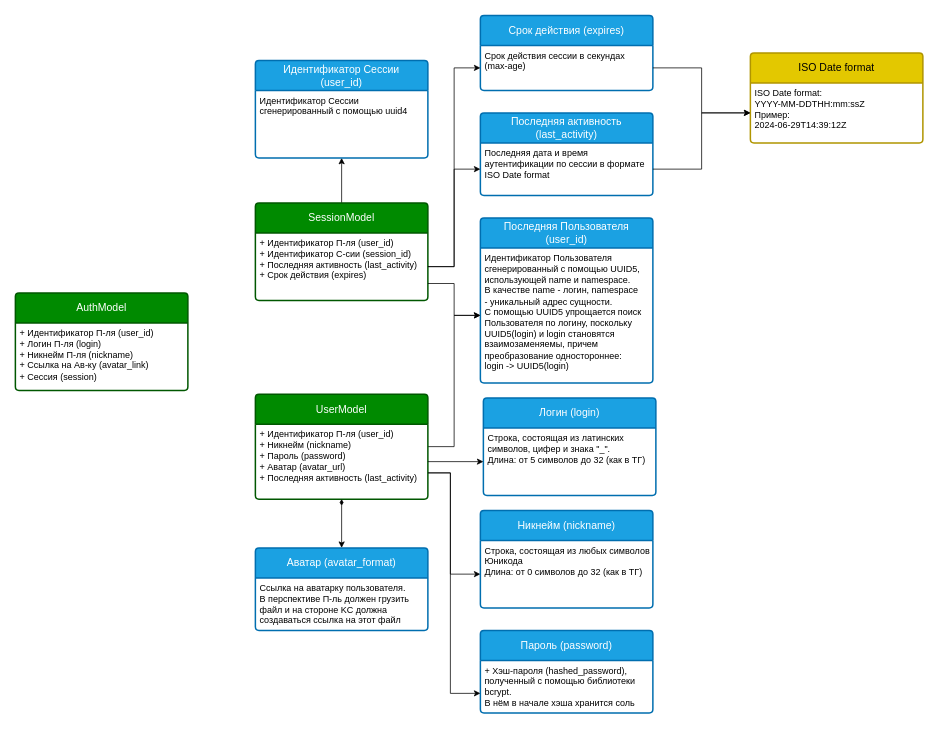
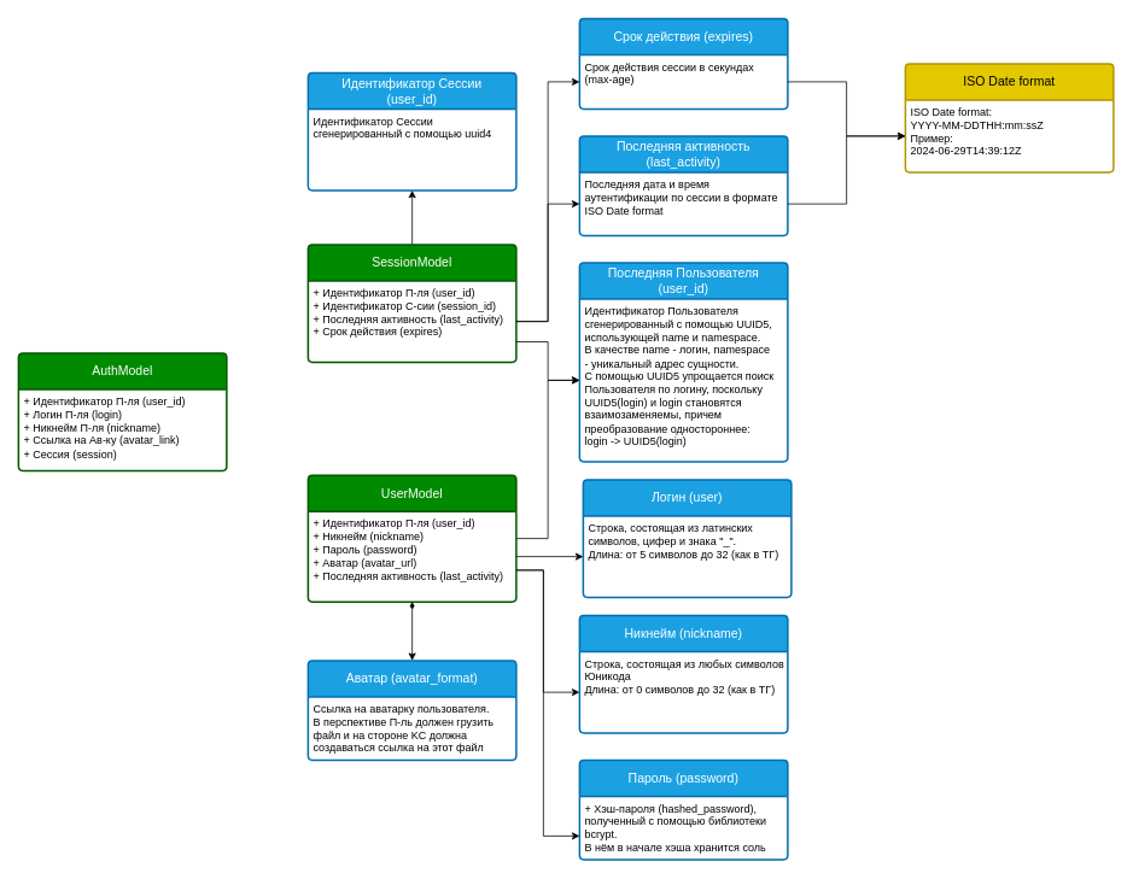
  <mxCell id="0" />
  <mxCell id="1" parent="0" />
  <mxCell id="2" style="edgeStyle=orthogonalEdgeStyle;rounded=0;orthogonalLoop=1;jettySize=auto;html=1;exitX=1;exitY=0.5;exitDx=0;exitDy=0;entryX=0;entryY=0.5;entryDx=0;entryDy=0;startArrow=none;startFill=0;" parent="1" source="4" target="10" edge="1"><mxGeometry relative="1" as="geometry" /></mxCell>
  <mxCell id="3" style="edgeStyle=orthogonalEdgeStyle;rounded=0;orthogonalLoop=1;jettySize=auto;html=1;exitX=1;exitY=0.75;exitDx=0;exitDy=0;entryX=0;entryY=0.5;entryDx=0;entryDy=0;" edge="1" parent="1" source="4" target="34"><mxGeometry relative="1" as="geometry"><Array as="points"><mxPoint x="600" y="630" /><mxPoint x="600" y="765" /></Array></mxGeometry></mxCell>
  <mxCell id="4" value="UserModel" style="swimlane;childLayout=stackLayout;horizontal=1;startSize=40;horizontalStack=0;rounded=1;fontSize=14;fontStyle=0;strokeWidth=2;resizeParent=0;resizeLast=1;shadow=0;dashed=0;align=center;arcSize=4;whiteSpace=wrap;html=1;fillColor=#008a00;fontColor=#ffffff;strokeColor=#005700;" parent="1" vertex="1"><mxGeometry x="340" y="525" width="230" height="140" as="geometry" /></mxCell>
  <mxCell id="5" value="+ Идентификатор П-ля (user_id)&lt;br&gt;+ Никнейм (nickname)&lt;br&gt;+ Пароль (password)&lt;br&gt;+ Аватар (avatar_url)&lt;br&gt;+ Последняя активность (last_activity)" style="align=left;strokeColor=none;fillColor=none;spacingLeft=4;fontSize=12;verticalAlign=top;resizable=0;rotatable=0;part=1;html=1;" parent="4" vertex="1"><mxGeometry y="40" width="230" height="100" as="geometry" /></mxCell>
  <mxCell id="6" value="Пароль (password)" style="swimlane;childLayout=stackLayout;horizontal=1;startSize=40;horizontalStack=0;rounded=1;fontSize=14;fontStyle=0;strokeWidth=2;resizeParent=0;resizeLast=1;shadow=0;dashed=0;align=center;arcSize=4;whiteSpace=wrap;html=1;fillColor=#1ba1e2;fontColor=#ffffff;strokeColor=#006EAF;" parent="1" vertex="1"><mxGeometry x="640" y="840" width="230" height="110" as="geometry" /></mxCell>
  <mxCell id="7" value="+ Хэш-пароля (hashed_password), &lt;br&gt;полученный с&amp;nbsp;помощью библиотеки &lt;br&gt;bcrypt. &lt;br&gt;В нём в начале хэша хранится соль" style="align=left;strokeColor=none;fillColor=none;spacingLeft=4;fontSize=12;verticalAlign=top;resizable=0;rotatable=0;part=1;html=1;" parent="6" vertex="1"><mxGeometry y="40" width="230" height="70" as="geometry" /></mxCell>
  <mxCell id="8" value="" style="edgeStyle=orthogonalEdgeStyle;rounded=0;orthogonalLoop=1;jettySize=auto;html=1;startArrow=none;startFill=0;strokeWidth=1;" parent="1" edge="1"><mxGeometry relative="1" as="geometry"><Array as="points"><mxPoint x="570" y="630" /><mxPoint x="600" y="630" /><mxPoint x="600" y="924" /></Array><mxPoint x="570" y="630" as="sourcePoint" /><mxPoint x="640" y="923.966" as="targetPoint" /></mxGeometry></mxCell>
  <mxCell id="9" value="Последняя Пользователя&lt;br&gt;(user_id)" style="swimlane;childLayout=stackLayout;horizontal=1;startSize=40;horizontalStack=0;rounded=1;fontSize=14;fontStyle=0;strokeWidth=2;resizeParent=0;resizeLast=1;shadow=0;dashed=0;align=center;arcSize=4;whiteSpace=wrap;html=1;fillColor=#1ba1e2;fontColor=#ffffff;strokeColor=#006EAF;" parent="1" vertex="1"><mxGeometry x="640" y="290" width="230" height="220" as="geometry" /></mxCell>
  <mxCell id="10" value="Идентификатор Пользователя&lt;br&gt;сгенерированный с помощью UUID5,&lt;br&gt;использующей name и namespace.&lt;br&gt;В качестве name - логин, namespace&lt;br&gt;- уникальный адрес сущности.&lt;br&gt;С помощью UUID5 упрощается поиск&lt;br&gt;Пользователя по логину, поскольку&lt;br&gt;UUID5(login) и login становятся&lt;br&gt;взаимозаменяемы, причем &lt;br&gt;преобразование&amp;nbsp;одностороннее:&lt;br&gt;login -&amp;gt; UUID5(login)" style="align=left;strokeColor=none;fillColor=none;spacingLeft=4;fontSize=12;verticalAlign=top;resizable=0;rotatable=0;part=1;html=1;" parent="9" vertex="1"><mxGeometry y="40" width="230" height="180" as="geometry" /></mxCell>
- <mxCell id="11" value="Логин (login)" style="swimlane;childLayout=stackLayout;horizontal=1;startSize=40;horizontalStack=0;rounded=1;fontSize=14;fontStyle=0;strokeWidth=2;resizeParent=0;resizeLast=1;shadow=0;dashed=0;align=center;arcSize=4;whiteSpace=wrap;html=1;fillColor=#1ba1e2;fontColor=#ffffff;strokeColor=#006EAF;" parent="1" vertex="1"><mxGeometry x="644" y="530" width="230" height="130" as="geometry" /></mxCell>
+ <mxCell id="11" value="Логин (user)" style="swimlane;childLayout=stackLayout;horizontal=1;startSize=40;horizontalStack=0;rounded=1;fontSize=14;fontStyle=0;strokeWidth=2;resizeParent=0;resizeLast=1;shadow=0;dashed=0;align=center;arcSize=4;whiteSpace=wrap;html=1;fillColor=#1ba1e2;fontColor=#ffffff;strokeColor=#006EAF;" parent="1" vertex="1"><mxGeometry x="644" y="530" width="230" height="130" as="geometry" /></mxCell>
  <mxCell id="12" value="Строка, состоящая из латинских &lt;br&gt;символов, цифер и знака &quot;_&quot;.&lt;br&gt;Длина: от 5 символов до 32 (как в ТГ)" style="align=left;strokeColor=none;fillColor=none;spacingLeft=4;fontSize=12;verticalAlign=top;resizable=0;rotatable=0;part=1;html=1;" parent="11" vertex="1"><mxGeometry y="40" width="230" height="90" as="geometry" /></mxCell>
  <mxCell id="13" style="edgeStyle=orthogonalEdgeStyle;rounded=0;orthogonalLoop=1;jettySize=auto;html=1;startArrow=none;startFill=0;" parent="1" source="5" target="12" edge="1"><mxGeometry relative="1" as="geometry" /></mxCell>
  <mxCell id="14" value="Аватар (avatar_format)" style="swimlane;childLayout=stackLayout;horizontal=1;startSize=40;horizontalStack=0;rounded=1;fontSize=14;fontStyle=0;strokeWidth=2;resizeParent=0;resizeLast=1;shadow=0;dashed=0;align=center;arcSize=4;whiteSpace=wrap;html=1;fillColor=#1ba1e2;fontColor=#ffffff;strokeColor=#006EAF;" parent="1" vertex="1"><mxGeometry x="340" y="730" width="230" height="110" as="geometry" /></mxCell>
  <mxCell id="15" value="Ссылка на аватарку пользователя.&lt;br&gt;В перспективе П-ль должен грузить&amp;nbsp;&lt;br&gt;файл и на стороне KC должна&lt;br&gt;создаваться ссылка на этот файл" style="align=left;strokeColor=none;fillColor=none;spacingLeft=4;fontSize=12;verticalAlign=top;resizable=0;rotatable=0;part=1;html=1;" parent="14" vertex="1"><mxGeometry y="40" width="230" height="70" as="geometry" /></mxCell>
  <mxCell id="16" style="edgeStyle=orthogonalEdgeStyle;rounded=0;orthogonalLoop=1;jettySize=auto;html=1;startArrow=diamondThin;startFill=1;" parent="1" source="5" target="14" edge="1"><mxGeometry relative="1" as="geometry" /></mxCell>
  <mxCell id="17" value="" style="edgeStyle=orthogonalEdgeStyle;rounded=0;orthogonalLoop=1;jettySize=auto;html=1;" parent="1" source="18" target="32" edge="1"><mxGeometry relative="1" as="geometry" /></mxCell>
  <mxCell id="18" value="SessionModel" style="swimlane;childLayout=stackLayout;horizontal=1;startSize=40;horizontalStack=0;rounded=1;fontSize=14;fontStyle=0;strokeWidth=2;resizeParent=0;resizeLast=1;shadow=0;dashed=0;align=center;arcSize=4;whiteSpace=wrap;html=1;fillColor=#008a00;fontColor=#ffffff;strokeColor=#005700;" parent="1" vertex="1"><mxGeometry x="340" y="270" width="230" height="130" as="geometry" /></mxCell>
  <mxCell id="19" value="+ Идентификатор П-ля (user_id)&lt;br&gt;+ Идентификатор С-сии (session_id)&lt;br&gt;+ Последняя активность (last_activity)&lt;br&gt;+ Срок действия (expires)" style="align=left;strokeColor=none;fillColor=none;spacingLeft=4;fontSize=12;verticalAlign=top;resizable=0;rotatable=0;part=1;html=1;" parent="18" vertex="1"><mxGeometry y="40" width="230" height="90" as="geometry" /></mxCell>
  <mxCell id="20" value="Последняя активность (last_activity)" style="swimlane;childLayout=stackLayout;horizontal=1;startSize=40;horizontalStack=0;rounded=1;fontSize=14;fontStyle=0;strokeWidth=2;resizeParent=0;resizeLast=1;shadow=0;dashed=0;align=center;arcSize=4;whiteSpace=wrap;html=1;fillColor=#1ba1e2;fontColor=#ffffff;strokeColor=#006EAF;" parent="1" vertex="1"><mxGeometry x="640" y="150" width="230" height="110" as="geometry" /></mxCell>
  <mxCell id="21" value="Последняя дата и время&lt;br&gt;аутентификации по сессии в формате&lt;br&gt;ISO Date format" style="align=left;strokeColor=none;fillColor=none;spacingLeft=4;fontSize=12;verticalAlign=top;resizable=0;rotatable=0;part=1;html=1;" parent="20" vertex="1"><mxGeometry y="40" width="230" height="70" as="geometry" /></mxCell>
  <mxCell id="22" value="ISO Date format" style="swimlane;childLayout=stackLayout;horizontal=1;startSize=40;horizontalStack=0;rounded=1;fontSize=14;fontStyle=0;strokeWidth=2;resizeParent=0;resizeLast=1;shadow=0;dashed=0;align=center;arcSize=4;whiteSpace=wrap;html=1;fillColor=#e3c800;fontColor=#000000;strokeColor=#B09500;" parent="1" vertex="1"><mxGeometry x="1000" y="70" width="230" height="120" as="geometry" /></mxCell>
  <mxCell id="23" value="ISO Date format:&lt;br style=&quot;&quot;&gt;&lt;span style=&quot;&quot;&gt;YYYY-MM-DDTHH:mm:ssZ&lt;/span&gt;&lt;br style=&quot;&quot;&gt;&lt;span style=&quot;&quot;&gt;Пример:&lt;/span&gt;&lt;br style=&quot;&quot;&gt;&lt;span style=&quot;&quot;&gt;2024-06-29T14:39:12Z&lt;/span&gt;" style="align=left;strokeColor=none;fillColor=none;spacingLeft=4;fontSize=12;verticalAlign=top;resizable=0;rotatable=0;part=1;html=1;" parent="22" vertex="1"><mxGeometry y="40" width="230" height="80" as="geometry" /></mxCell>
  <mxCell id="24" style="edgeStyle=orthogonalEdgeStyle;rounded=0;orthogonalLoop=1;jettySize=auto;html=1;exitX=1;exitY=0.5;exitDx=0;exitDy=0;entryX=0;entryY=0.5;entryDx=0;entryDy=0;" parent="1" source="19" target="21" edge="1"><mxGeometry relative="1" as="geometry" /></mxCell>
  <mxCell id="25" style="edgeStyle=orthogonalEdgeStyle;rounded=0;orthogonalLoop=1;jettySize=auto;html=1;" parent="1" source="21" target="23" edge="1"><mxGeometry relative="1" as="geometry" /></mxCell>
  <mxCell id="26" value="Срок действия (expires)" style="swimlane;childLayout=stackLayout;horizontal=1;startSize=40;horizontalStack=0;rounded=1;fontSize=14;fontStyle=0;strokeWidth=2;resizeParent=0;resizeLast=1;shadow=0;dashed=0;align=center;arcSize=4;whiteSpace=wrap;html=1;fillColor=#1ba1e2;fontColor=#ffffff;strokeColor=#006EAF;" parent="1" vertex="1"><mxGeometry x="640" y="20" width="230" height="100" as="geometry" /></mxCell>
  <mxCell id="27" value="Срок действия сессии в секундах&lt;br&gt;(max-age)" style="align=left;strokeColor=none;fillColor=none;spacingLeft=4;fontSize=12;verticalAlign=top;resizable=0;rotatable=0;part=1;html=1;" parent="26" vertex="1"><mxGeometry y="40" width="230" height="60" as="geometry" /></mxCell>
  <mxCell id="28" style="edgeStyle=orthogonalEdgeStyle;rounded=0;orthogonalLoop=1;jettySize=auto;html=1;exitX=1;exitY=0.5;exitDx=0;exitDy=0;entryX=0;entryY=0.5;entryDx=0;entryDy=0;" parent="1" source="27" target="23" edge="1"><mxGeometry relative="1" as="geometry" /></mxCell>
  <mxCell id="29" style="edgeStyle=orthogonalEdgeStyle;rounded=0;orthogonalLoop=1;jettySize=auto;html=1;exitX=1;exitY=0.5;exitDx=0;exitDy=0;entryX=0;entryY=0.5;entryDx=0;entryDy=0;" parent="1" source="19" target="27" edge="1"><mxGeometry relative="1" as="geometry" /></mxCell>
  <mxCell id="30" style="edgeStyle=orthogonalEdgeStyle;rounded=0;orthogonalLoop=1;jettySize=auto;html=1;exitX=1;exitY=0.75;exitDx=0;exitDy=0;entryX=0;entryY=0.5;entryDx=0;entryDy=0;startArrow=none;startFill=0;" parent="1" source="19" target="10" edge="1"><mxGeometry relative="1" as="geometry" /></mxCell>
  <mxCell id="31" value="Идентификатор Сессии&lt;br&gt;(user_id)" style="swimlane;childLayout=stackLayout;horizontal=1;startSize=40;horizontalStack=0;rounded=1;fontSize=14;fontStyle=0;strokeWidth=2;resizeParent=0;resizeLast=1;shadow=0;dashed=0;align=center;arcSize=4;whiteSpace=wrap;html=1;fillColor=#1ba1e2;fontColor=#ffffff;strokeColor=#006EAF;" parent="1" vertex="1"><mxGeometry x="340" y="80" width="230" height="130" as="geometry" /></mxCell>
  <mxCell id="32" value="Идентификатор Сессии &lt;br&gt;сгенерированный с помощью uuid4" style="align=left;strokeColor=none;fillColor=none;spacingLeft=4;fontSize=12;verticalAlign=top;resizable=0;rotatable=0;part=1;html=1;" parent="31" vertex="1"><mxGeometry y="40" width="230" height="90" as="geometry" /></mxCell>
  <mxCell id="33" value="Никнейм (nickname)" style="swimlane;childLayout=stackLayout;horizontal=1;startSize=40;horizontalStack=0;rounded=1;fontSize=14;fontStyle=0;strokeWidth=2;resizeParent=0;resizeLast=1;shadow=0;dashed=0;align=center;arcSize=4;whiteSpace=wrap;html=1;fillColor=#1ba1e2;fontColor=#ffffff;strokeColor=#006EAF;" vertex="1" parent="1"><mxGeometry x="640" y="680" width="230" height="130" as="geometry" /></mxCell>
  <mxCell id="34" value="Строка, состоящая из любых символов&lt;br&gt;Юникода&lt;br&gt;Длина: от 0 символов до 32 (как в ТГ)" style="align=left;strokeColor=none;fillColor=none;spacingLeft=4;fontSize=12;verticalAlign=top;resizable=0;rotatable=0;part=1;html=1;" vertex="1" parent="33"><mxGeometry y="40" width="230" height="90" as="geometry" /></mxCell>
  <mxCell id="35" value="AuthModel" style="swimlane;childLayout=stackLayout;horizontal=1;startSize=40;horizontalStack=0;rounded=1;fontSize=14;fontStyle=0;strokeWidth=2;resizeParent=0;resizeLast=1;shadow=0;dashed=0;align=center;arcSize=4;whiteSpace=wrap;html=1;fillColor=#008a00;fontColor=#ffffff;strokeColor=#005700;" vertex="1" parent="1"><mxGeometry x="20" y="390" width="230" height="130" as="geometry" /></mxCell>
  <mxCell id="36" value="+ Идентификатор П-ля (user_id)&lt;br&gt;+ Логин П-ля (login)&lt;br&gt;+ Никнейм П-ля (nickname)&lt;br&gt;+ Ссылка на Ав-ку (avatar_link)&lt;br&gt;+ Сессия (session)" style="align=left;strokeColor=none;fillColor=none;spacingLeft=4;fontSize=12;verticalAlign=top;resizable=0;rotatable=0;part=1;html=1;" vertex="1" parent="35"><mxGeometry y="40" width="230" height="90" as="geometry" /></mxCell>
